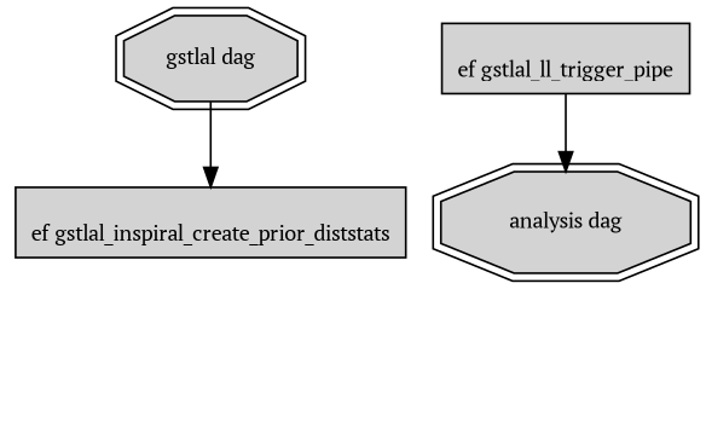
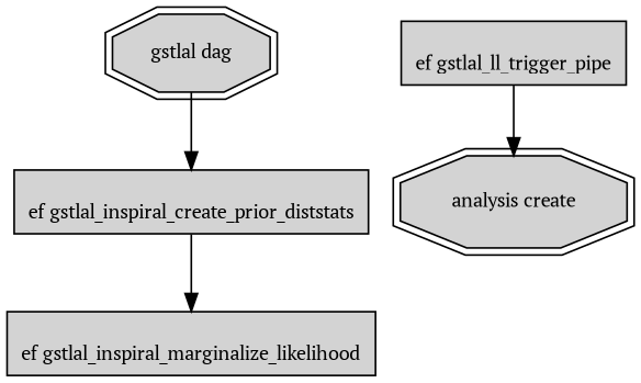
  digraph {
    fontname="PT Serif"
    fontsize=11
    node [fontname="PT Serif" fontsize=11 shape=box style=filled]
    edge [fontname="PT Serif" fontsize=10]
    n1 [label="gstlal dag" shape=doubleoctagon]
    n2 [label="\ref gstlal_inspiral_create_prior_diststats"]
-   "analysis dag" [shape=doubleoctagon]
+   n3 [label="\ref gstlal_inspiral_marginalize_likelihood"]
+   "analysis dag" [shape=doubleoctagon label="analysis create"]
    n5 [label="\ref gstlal_ll_trigger_pipe"]
    n1 -> n2
+   n2 -> n3
    n5 -> "analysis dag"
  }
